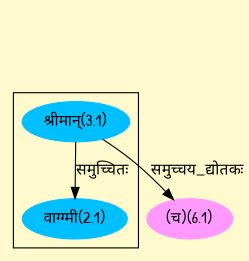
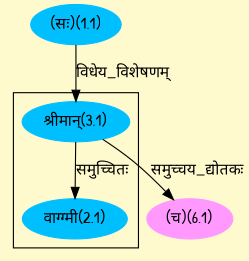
  digraph {
    bgcolor=lemonchiffon1
    compound=true
    fontname="Patrick Hand"
    rankdir=BT
    node [color="#00BFFF" fontname="Patrick Hand" style=filled]
    edge [dir=back fontname="Patrick Hand"]
    n1 [label="वाग्ग्मी(2.1)"]
    n2 [label="श्रीमान्(3.1)"]
+   n3 [label="(सः)(1.1)"]
    n4 [color="#FF99FF" label="(च)(6.1)"]
    subgraph cluster_1 {
      n1
      n2
    }
    n1 -> n2 [label="समुच्चितः"]
+   n2 -> n3 [label="विधेय_विशेषणम्"]
    n4 -> n2 [label="समुच्चय_द्योतकः"]
  }
